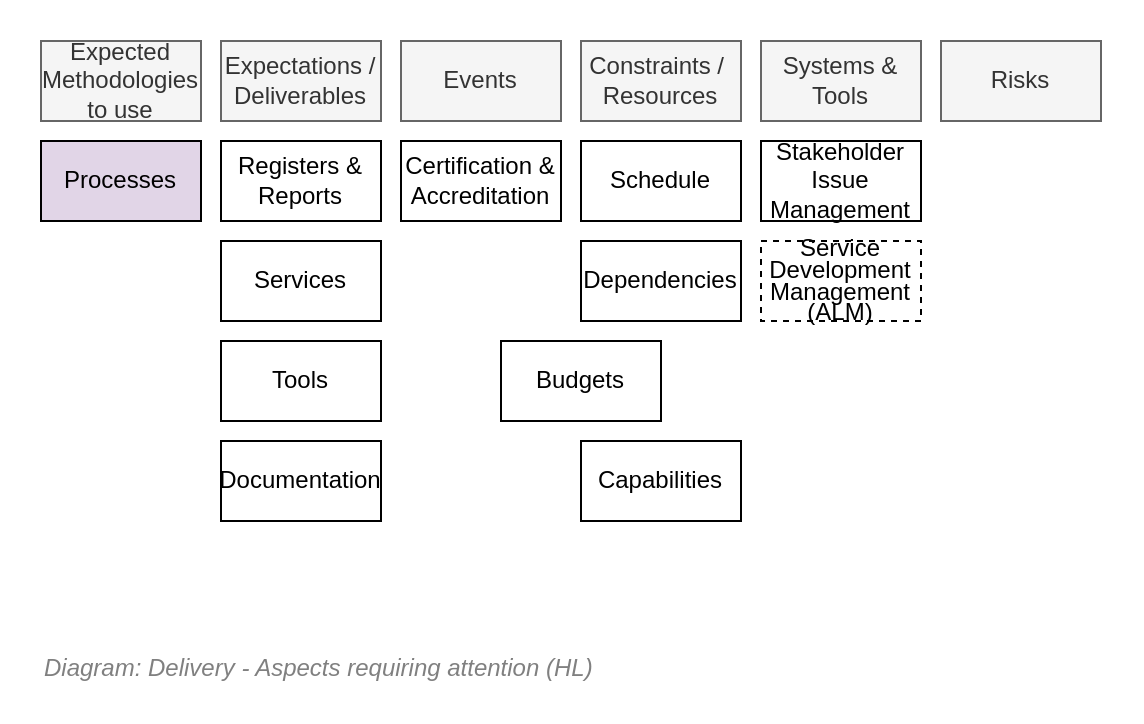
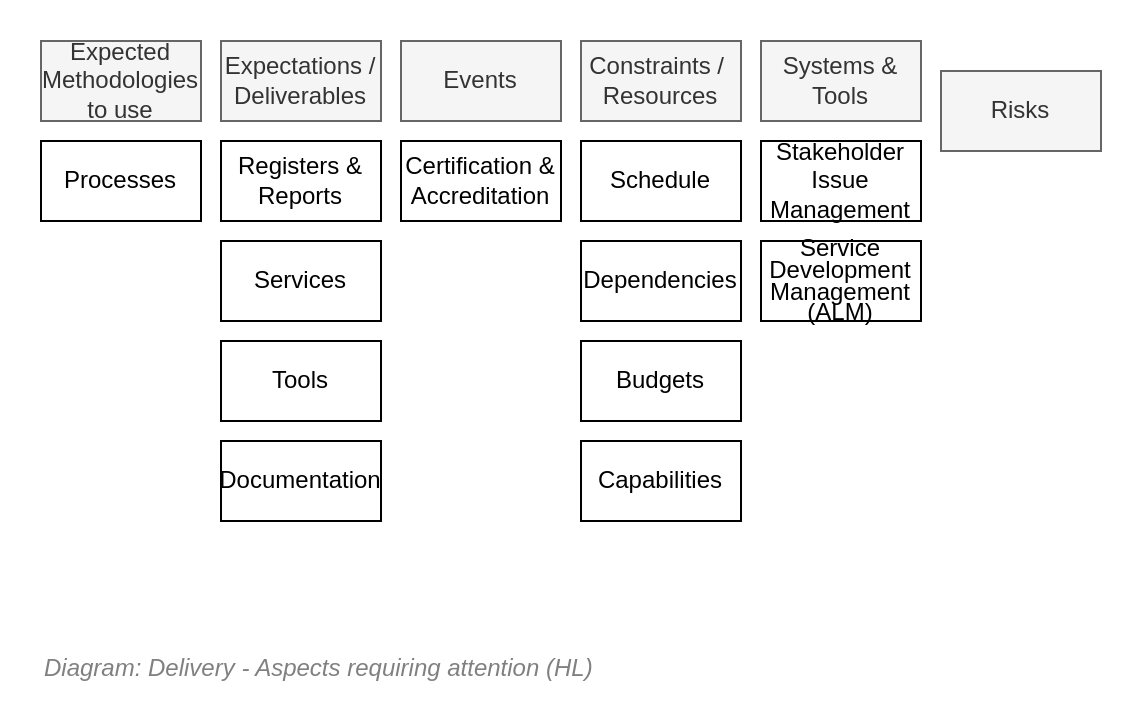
  <mxCell id="0" />
  <mxCell id="1" parent="0" />
  <mxCell id="2" value="Expected Methodologies to use" style="rounded=0;whiteSpace=wrap;html=1;fillColor=#f5f5f5;strokeColor=#666666;fontColor=#333333;" vertex="1" parent="1"><mxGeometry x="20" y="20" width="80" height="40" as="geometry" /></mxCell>
  <mxCell id="3" value="Expectations / Deliverables" style="rounded=0;whiteSpace=wrap;html=1;fillColor=#f5f5f5;strokeColor=#666666;fontColor=#333333;" vertex="1" parent="1"><mxGeometry x="110" y="20" width="80" height="40" as="geometry" /></mxCell>
- <mxCell id="4" value="Processes" style="rounded=0;whiteSpace=wrap;html=1;fillColor=#e1d5e7;" vertex="1" parent="1"><mxGeometry x="20" y="70" width="80" height="40" as="geometry" /></mxCell>
+ <mxCell id="4" value="Processes" style="rounded=0;whiteSpace=wrap;html=1;" vertex="1" parent="1"><mxGeometry x="20" y="70" width="80" height="40" as="geometry" /></mxCell>
  <mxCell id="5" value="Registers &amp;amp; Reports" style="rounded=0;whiteSpace=wrap;html=1;" vertex="1" parent="1"><mxGeometry x="110" y="70" width="80" height="40" as="geometry" /></mxCell>
  <mxCell id="6" value="Systems &amp;amp; Tools" style="rounded=0;whiteSpace=wrap;html=1;fillColor=#f5f5f5;strokeColor=#666666;fontColor=#333333;" vertex="1" parent="1"><mxGeometry x="380" y="20" width="80" height="40" as="geometry" /></mxCell>
- <mxCell id="7" value="Risks" style="rounded=0;whiteSpace=wrap;html=1;fillColor=#f5f5f5;strokeColor=#666666;fontColor=#333333;" vertex="1" parent="1"><mxGeometry x="470" y="20" width="80" height="40" as="geometry" /></mxCell>
+ <mxCell id="7" value="Risks" style="rounded=0;whiteSpace=wrap;html=1;fillColor=#f5f5f5;strokeColor=#666666;fontColor=#333333;" vertex="1" parent="1"><mxGeometry x="470" y="35" width="80" height="40" as="geometry" /></mxCell>
  <mxCell id="8" value="Services" style="rounded=0;whiteSpace=wrap;html=1;" vertex="1" parent="1"><mxGeometry x="110" y="120" width="80" height="40" as="geometry" /></mxCell>
  <mxCell id="9" value="Events" style="rounded=0;whiteSpace=wrap;html=1;fillColor=#f5f5f5;strokeColor=#666666;fontColor=#333333;" vertex="1" parent="1"><mxGeometry x="200" y="20" width="80" height="40" as="geometry" /></mxCell>
  <mxCell id="10" value="&lt;font style=&quot;font-size: 12px&quot;&gt;Diagram: Delivery - Aspects requiring attention (HL)&lt;/font&gt;" style="text;strokeColor=none;fillColor=none;html=1;fontSize=24;fontStyle=2;verticalAlign=middle;align=left;shadow=0;glass=0;comic=0;opacity=30;fontColor=#808080;" vertex="1" parent="1"><mxGeometry x="20" y="320" width="520" height="20" as="geometry" /></mxCell>
  <mxCell id="11" value="Constraints /&amp;nbsp;&lt;br&gt;Resources" style="rounded=0;whiteSpace=wrap;html=1;fillColor=#f5f5f5;strokeColor=#666666;fontColor=#333333;" vertex="1" parent="1"><mxGeometry x="290" y="20" width="80" height="40" as="geometry" /></mxCell>
- <mxCell id="12" value="Budgets" style="rounded=0;whiteSpace=wrap;html=1;" vertex="1" parent="1"><mxGeometry x="250" y="170" width="80" height="40" as="geometry" /></mxCell>
+ <mxCell id="12" value="Budgets" style="rounded=0;whiteSpace=wrap;html=1;" vertex="1" parent="1"><mxGeometry x="290" y="170" width="80" height="40" as="geometry" /></mxCell>
  <mxCell id="13" value="Schedule" style="rounded=0;whiteSpace=wrap;html=1;" vertex="1" parent="1"><mxGeometry x="290" y="70" width="80" height="40" as="geometry" /></mxCell>
  <mxCell id="14" value="Capabilities" style="rounded=0;whiteSpace=wrap;html=1;" vertex="1" parent="1"><mxGeometry x="290" y="220" width="80" height="40" as="geometry" /></mxCell>
- <mxCell id="15" value="&lt;p style=&quot;line-height: 90%&quot;&gt;Service Development Management (ALM)&lt;/p&gt;" style="rounded=0;whiteSpace=wrap;html=1;dashed=1;" vertex="1" parent="1"><mxGeometry x="380" y="120" width="80" height="40" as="geometry" /></mxCell>
+ <mxCell id="15" value="&lt;p style=&quot;line-height: 90%&quot;&gt;Service Development Management (ALM)&lt;/p&gt;" style="rounded=0;whiteSpace=wrap;html=1;" vertex="1" parent="1"><mxGeometry x="380" y="120" width="80" height="40" as="geometry" /></mxCell>
  <mxCell id="16" value="Stakeholder Issue Management" style="rounded=0;whiteSpace=wrap;html=1;" vertex="1" parent="1"><mxGeometry x="380" y="70" width="80" height="40" as="geometry" /></mxCell>
  <mxCell id="17" value="Dependencies" style="rounded=0;whiteSpace=wrap;html=1;" vertex="1" parent="1"><mxGeometry x="290" y="120" width="80" height="40" as="geometry" /></mxCell>
  <mxCell id="18" value="Certification &amp;amp; Accreditation" style="rounded=0;whiteSpace=wrap;html=1;" vertex="1" parent="1"><mxGeometry x="200" y="70" width="80" height="40" as="geometry" /></mxCell>
  <mxCell id="19" value="Documentation" style="rounded=0;whiteSpace=wrap;html=1;" vertex="1" parent="1"><mxGeometry x="110" y="220" width="80" height="40" as="geometry" /></mxCell>
  <mxCell id="20" value="Tools" style="rounded=0;whiteSpace=wrap;html=1;" vertex="1" parent="1"><mxGeometry x="110" y="170" width="80" height="40" as="geometry" /></mxCell>
